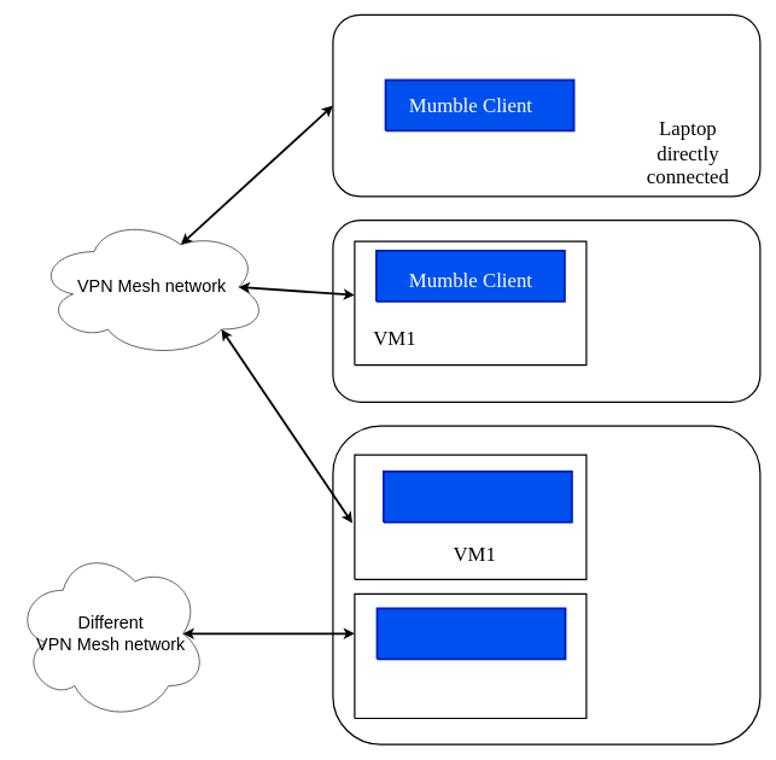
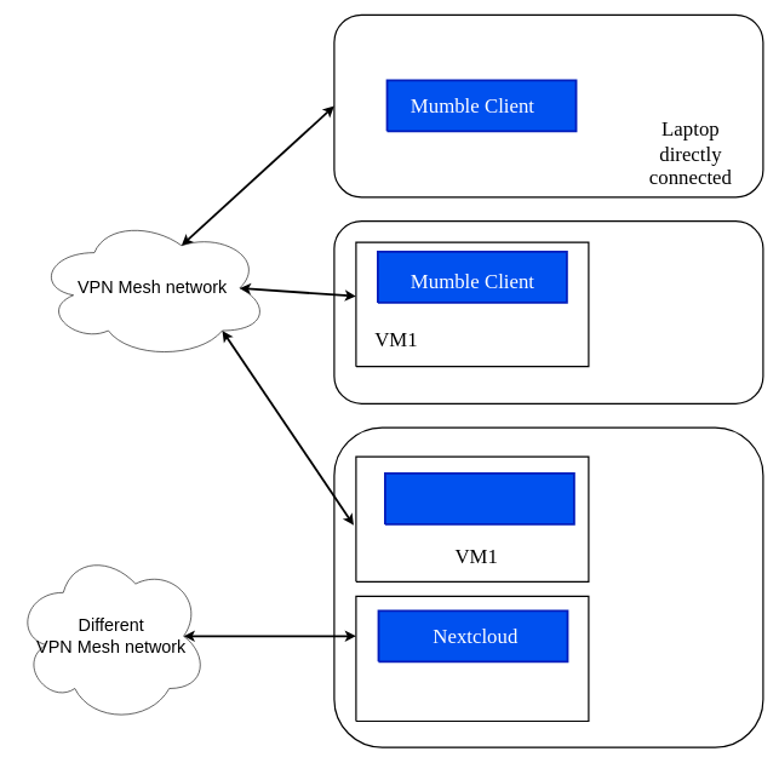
  <mxCell id="0" />
  <mxCell id="1" value="Connector" parent="0" />
  <mxCell id="2" value="" style="group" vertex="1" connectable="0" parent="1"><mxGeometry x="340" y="588" width="709" height="440" as="geometry" /></mxCell>
  <mxCell id="3" value="" style="rounded=1;whiteSpace=wrap;html=1;hachureGap=4;pointerEvents=0;strokeWidth=2;" parent="2" vertex="1"><mxGeometry x="119" width="590" height="440" as="geometry" /></mxCell>
  <mxCell id="4" value="" style="verticalAlign=middle;align=center;vsdxID=5;shape=stencil(nZBLDoAgDERP0z3SIyjew0SURgSD+Lu9kMZoXLhwN9O+tukAlrNpJg1SzDH4QW/URgNYgZTkjA4UkwJUgGXng+6DX1zLfmoymdXo17xh5zmRJ6Q42BWCfc2oJfdAr+Yv+AP9Cb7OJ3H/2JG1HNGz/84klThPVCc=);strokeWidth=2;labelBackgroundColor=none;rounded=0;html=1;whiteSpace=wrap;" parent="2" vertex="1"><mxGeometry x="149" y="40" width="320" height="172" as="geometry" /></mxCell>
  <mxCell id="5" value="&lt;font data-darkreader-inline-color=&quot;&quot; style=&quot;font-size: 22px; font-family: &amp;quot;calibri&amp;quot;; color: rgb(0, 0, 0); direction: ltr; letter-spacing: 0px; line-height: 120%; opacity: 1; --darkreader-inline-color: #e8e6e3;&quot;&gt;&lt;font style=&quot;font-size: 28px&quot;&gt;VM1&lt;/font&gt;&lt;/font&gt;" style="verticalAlign=middle;align=center;vsdxID=19;fillColor=none;gradientColor=none;shape=stencil(nZBLDoAgDERP0z3SIyjew0SURgSD+Lu9kMZoXLhwN9O+tukAlrNpJg1SzDH4QW/URgNYgZTkjA4UkwJUgGXng+6DX1zLfmoymdXo17xh5zmRJ6Q42BWCfc2oJfdAr+Yv+AP9Cb7OJ3H/2JG1HNGz/84klThPVCc=);strokeColor=none;labelBackgroundColor=none;rounded=0;html=1;whiteSpace=wrap;" parent="2" vertex="1"><mxGeometry x="190" y="152" width="250" height="53" as="geometry" /></mxCell>
  <mxCell id="6" style="vsdxID=12;fillColor=#0050ef;shape=stencil(nZBLDoAgDERP0z3SIyjew0SURgSD+Lu9kMZoXLhwN9O+tukAlrNpJg1SzDH4QW/URgNYgZTkjA4UkwJUgGXng+6DX1zLfmoymdXo17xh5zmRJ6Q42BWCfc2oJfdAr+Yv+AP9Cb7OJ3H/2JG1HNGz/84klThPVCc=);strokeColor=#001DBC;strokeWidth=3;labelBackgroundColor=none;rounded=0;html=1;whiteSpace=wrap;fontColor=#ffffff;" parent="2" vertex="1"><mxGeometry x="189" y="63" width="260" height="70" as="geometry" /></mxCell>
  <mxCell id="7" value="" style="verticalAlign=middle;align=center;vsdxID=5;shape=stencil(nZBLDoAgDERP0z3SIyjew0SURgSD+Lu9kMZoXLhwN9O+tukAlrNpJg1SzDH4QW/URgNYgZTkjA4UkwJUgGXng+6DX1zLfmoymdXo17xh5zmRJ6Q42BWCfc2oJfdAr+Yv+AP9Cb7OJ3H/2JG1HNGz/84klThPVCc=);strokeWidth=2;labelBackgroundColor=none;rounded=0;html=1;whiteSpace=wrap;" vertex="1" parent="2"><mxGeometry x="149" y="232" width="320" height="172" as="geometry" /></mxCell>
  <mxCell id="8" style="vsdxID=12;fillColor=#0050ef;shape=stencil(nZBLDoAgDERP0z3SIyjew0SURgSD+Lu9kMZoXLhwN9O+tukAlrNpJg1SzDH4QW/URgNYgZTkjA4UkwJUgGXng+6DX1zLfmoymdXo17xh5zmRJ6Q42BWCfc2oJfdAr+Yv+AP9Cb7OJ3H/2JG1HNGz/84klThPVCc=);strokeColor=#001DBC;strokeWidth=3;labelBackgroundColor=none;rounded=0;html=1;whiteSpace=wrap;fontColor=#ffffff;" vertex="1" parent="2"><mxGeometry x="180" y="252" width="260" height="70" as="geometry" /></mxCell>
+ <mxCell id="9" value="&lt;font data-darkreader-inline-color=&quot;&quot; style=&quot;font-size: 28px; font-family: &amp;quot;calibri&amp;quot;; color: rgb(255, 255, 255); direction: ltr; letter-spacing: 0px; line-height: 120%; opacity: 1; --darkreader-inline-color: #e8e6e3;&quot;&gt;Nextcloud&lt;br&gt;&lt;/font&gt;" style="verticalAlign=middle;align=center;vsdxID=25;fillColor=none;shape=stencil(nZBLDoAgDERP0z3SIyjew0SURgSD+Lu9kMZoXLhwN9O+tukAlrNpJg1SzDH4QW/URgNYgZTkjA4UkwJUgGXng+6DX1zLfmoymdXo17xh5zmRJ6Q42BWCfc2oJfdAr+Yv+AP9Cb7OJ3H/2JG1HNGz/84klThPVCc=);strokeColor=none;labelBackgroundColor=none;rounded=0;html=1;whiteSpace=wrap;" vertex="1" parent="2"><mxGeometry x="195.5" y="268.5" width="234.5" height="37" as="geometry" /></mxCell>
  <mxCell id="10" value="" style="group" vertex="1" connectable="0" parent="1"><mxGeometry x="459" y="304" width="590" height="251" as="geometry" /></mxCell>
  <mxCell id="11" value="" style="rounded=1;whiteSpace=wrap;html=1;hachureGap=4;pointerEvents=0;strokeWidth=2;" parent="10" vertex="1"><mxGeometry width="590" height="251" as="geometry" /></mxCell>
  <mxCell id="12" style="vsdxID=6;shape=stencil(nZBLDoAgDERP0z3SIyjew0SURgSD+Lu9kMZoXLhwN9O+tukAlrNpJg1SzDH4QW/URgNYgZTkjA4UkwJUgGXng+6DX1zLfmoymdXo17xh5zmRJ6Q42BWCfc2oJfdAr+Yv+AP9Cb7OJ3H/2JG1HNGz/84klThPVCc=);strokeWidth=2;labelBackgroundColor=none;rounded=0;html=1;whiteSpace=wrap;" parent="10" vertex="1"><mxGeometry x="30" y="29" width="320" height="171" as="geometry" /></mxCell>
  <mxCell id="13" value="&lt;font data-darkreader-inline-color=&quot;&quot; style=&quot;font-size: 28px; font-family: &amp;quot;calibri&amp;quot;; color: rgb(0, 0, 0); direction: ltr; letter-spacing: 0px; line-height: 120%; opacity: 1; --darkreader-inline-color: #e8e6e3;&quot;&gt;VM1&lt;br&gt;&lt;/font&gt;" style="verticalAlign=middle;align=center;vsdxID=27;fillColor=none;gradientColor=none;shape=stencil(nZBLDoAgDERP0z3SIyjew0SURgSD+Lu9kMZoXLhwN9O+tukAlrNpJg1SzDH4QW/URgNYgZTkjA4UkwJUgGXng+6DX1zLfmoymdXo17xh5zmRJ6Q42BWCfc2oJfdAr+Yv+AP9Cb7OJ3H/2JG1HNGz/84klThPVCc=);strokeColor=none;labelBackgroundColor=none;rounded=0;html=1;whiteSpace=wrap;" parent="10" vertex="1"><mxGeometry x="31" y="135" width="109" height="53" as="geometry" /></mxCell>
  <mxCell id="14" style="vsdxID=12;fillColor=#0050ef;shape=stencil(nZBLDoAgDERP0z3SIyjew0SURgSD+Lu9kMZoXLhwN9O+tukAlrNpJg1SzDH4QW/URgNYgZTkjA4UkwJUgGXng+6DX1zLfmoymdXo17xh5zmRJ6Q42BWCfc2oJfdAr+Yv+AP9Cb7OJ3H/2JG1HNGz/84klThPVCc=);strokeColor=#001DBC;strokeWidth=3;labelBackgroundColor=none;rounded=0;html=1;whiteSpace=wrap;fontColor=#ffffff;" parent="10" vertex="1"><mxGeometry x="60" y="42" width="260" height="70" as="geometry" /></mxCell>
  <mxCell id="15" value="&lt;font data-darkreader-inline-color=&quot;&quot; style=&quot;font-size: 28px; font-family: &amp;quot;calibri&amp;quot;; color: rgb(255, 255, 255); direction: ltr; letter-spacing: 0px; line-height: 120%; opacity: 1; --darkreader-inline-color: #e8e6e3;&quot;&gt;Mumble Client&lt;br&gt;&lt;/font&gt;" style="verticalAlign=middle;align=center;vsdxID=25;fillColor=none;shape=stencil(nZBLDoAgDERP0z3SIyjew0SURgSD+Lu9kMZoXLhwN9O+tukAlrNpJg1SzDH4QW/URgNYgZTkjA4UkwJUgGXng+6DX1zLfmoymdXo17xh5zmRJ6Q42BWCfc2oJfdAr+Yv+AP9Cb7OJ3H/2JG1HNGz/84klThPVCc=);strokeColor=none;labelBackgroundColor=none;rounded=0;html=1;whiteSpace=wrap;" parent="10" vertex="1"><mxGeometry x="72.75" y="63.5" width="234.5" height="37" as="geometry" /></mxCell>
  <mxCell id="16" value="" style="group" vertex="1" connectable="0" parent="1"><mxGeometry x="459" y="20" width="590" height="251" as="geometry" /></mxCell>
  <mxCell id="17" value="" style="rounded=1;whiteSpace=wrap;html=1;hachureGap=4;pointerEvents=0;strokeWidth=2;" parent="16" vertex="1"><mxGeometry width="590" height="251" as="geometry" /></mxCell>
  <mxCell id="18" value="&lt;font data-darkreader-inline-color=&quot;&quot; style=&quot;font-size: 28px; font-family: &amp;quot;calibri&amp;quot;; color: rgb(0, 0, 0); direction: ltr; letter-spacing: 0px; line-height: 120%; opacity: 1; --darkreader-inline-color: #e8e6e3;&quot;&gt;Laptop directly connected&lt;br&gt;&lt;/font&gt;" style="verticalAlign=middle;align=center;vsdxID=28;fillColor=none;gradientColor=none;shape=stencil(nZBLDoAgDERP0z3SIyjew0SURgSD+Lu9kMZoXLhwN9O+tukAlrNpJg1SzDH4QW/URgNYgZTkjA4UkwJUgGXng+6DX1zLfmoymdXo17xh5zmRJ6Q42BWCfc2oJfdAr+Yv+AP9Cb7OJ3H/2JG1HNGz/84klThPVCc=);strokeColor=none;labelBackgroundColor=none;rounded=0;html=1;whiteSpace=wrap;" parent="16" vertex="1"><mxGeometry x="423" y="141" width="135" height="99" as="geometry" /></mxCell>
  <mxCell id="19" style="vsdxID=12;fillColor=#0050ef;shape=stencil(nZBLDoAgDERP0z3SIyjew0SURgSD+Lu9kMZoXLhwN9O+tukAlrNpJg1SzDH4QW/URgNYgZTkjA4UkwJUgGXng+6DX1zLfmoymdXo17xh5zmRJ6Q42BWCfc2oJfdAr+Yv+AP9Cb7OJ3H/2JG1HNGz/84klThPVCc=);strokeColor=#001DBC;strokeWidth=3;labelBackgroundColor=none;rounded=0;html=1;whiteSpace=wrap;fontColor=#ffffff;" parent="16" vertex="1"><mxGeometry x="72.75" y="90" width="260" height="70" as="geometry" /></mxCell>
  <mxCell id="20" value="&lt;font data-darkreader-inline-color=&quot;&quot; style=&quot;font-size: 28px; font-family: &amp;quot;calibri&amp;quot;; color: rgb(255, 255, 255); direction: ltr; letter-spacing: 0px; line-height: 120%; opacity: 1; --darkreader-inline-color: #e8e6e3;&quot;&gt;Mumble Client&lt;br&gt;&lt;/font&gt;" style="verticalAlign=middle;align=center;vsdxID=25;fillColor=none;shape=stencil(nZBLDoAgDERP0z3SIyjew0SURgSD+Lu9kMZoXLhwN9O+tukAlrNpJg1SzDH4QW/URgNYgZTkjA4UkwJUgGXng+6DX1zLfmoymdXo17xh5zmRJ6Q42BWCfc2oJfdAr+Yv+AP9Cb7OJ3H/2JG1HNGz/84klThPVCc=);strokeColor=none;labelBackgroundColor=none;rounded=0;html=1;whiteSpace=wrap;" parent="16" vertex="1"><mxGeometry x="72.75" y="106" width="234.5" height="37" as="geometry" /></mxCell>
  <mxCell id="21" value="&lt;div&gt;&lt;font style=&quot;font-size: 24px;&quot;&gt;Different &lt;br&gt;&lt;/font&gt;&lt;/div&gt;&lt;div&gt;&lt;font style=&quot;font-size: 24px;&quot;&gt;VPN Mesh network&lt;/font&gt;&lt;/div&gt;" style="ellipse;shape=cloud;whiteSpace=wrap;html=1;" vertex="1" parent="1"><mxGeometry x="20" y="755" width="265" height="240" as="geometry" /></mxCell>
  <mxCell id="22" value="" style="endArrow=classic;html=1;rounded=0;entryX=0.875;entryY=0.5;entryDx=0;entryDy=0;entryPerimeter=0;strokeWidth=3;startArrow=classic;startFill=1;" edge="1" parent="1" target="21"><mxGeometry width="50" height="50" relative="1" as="geometry"><mxPoint x="489" y="875" as="sourcePoint" /><mxPoint x="259" y="680" as="targetPoint" /></mxGeometry></mxCell>
  <mxCell id="23" value="&lt;font style=&quot;font-size: 24px;&quot;&gt;VPN Mesh network&lt;/font&gt;" style="ellipse;shape=cloud;whiteSpace=wrap;html=1;" vertex="1" parent="1"><mxGeometry x="49" y="298.5" width="320" height="195" as="geometry" /></mxCell>
  <mxCell id="24" value="" style="endArrow=classic;html=1;rounded=0;entryX=0.8;entryY=0.8;entryDx=0;entryDy=0;entryPerimeter=0;strokeWidth=3;startArrow=classic;startFill=1;exitX=-0.01;exitY=0.549;exitDx=0;exitDy=0;exitPerimeter=0;" edge="1" parent="1" source="4" target="23"><mxGeometry width="50" height="50" relative="1" as="geometry"><mxPoint x="529" y="686" as="sourcePoint" /><mxPoint x="409" y="640" as="targetPoint" /></mxGeometry></mxCell>
  <mxCell id="25" value="" style="endArrow=classic;html=1;rounded=0;entryX=0.875;entryY=0.5;entryDx=0;entryDy=0;entryPerimeter=0;strokeWidth=3;startArrow=classic;startFill=1;" edge="1" parent="1" source="12" target="23"><mxGeometry width="50" height="50" relative="1" as="geometry"><mxPoint x="539" y="696" as="sourcePoint" /><mxPoint x="315" y="517" as="targetPoint" /></mxGeometry></mxCell>
  <mxCell id="26" value="" style="endArrow=classic;html=1;rounded=0;entryX=0.625;entryY=0.2;entryDx=0;entryDy=0;entryPerimeter=0;strokeWidth=3;startArrow=classic;startFill=1;exitX=0;exitY=0.5;exitDx=0;exitDy=0;" edge="1" parent="1" source="17" target="23"><mxGeometry width="50" height="50" relative="1" as="geometry"><mxPoint x="499" y="430" as="sourcePoint" /><mxPoint x="339" y="445" as="targetPoint" /></mxGeometry></mxCell>
